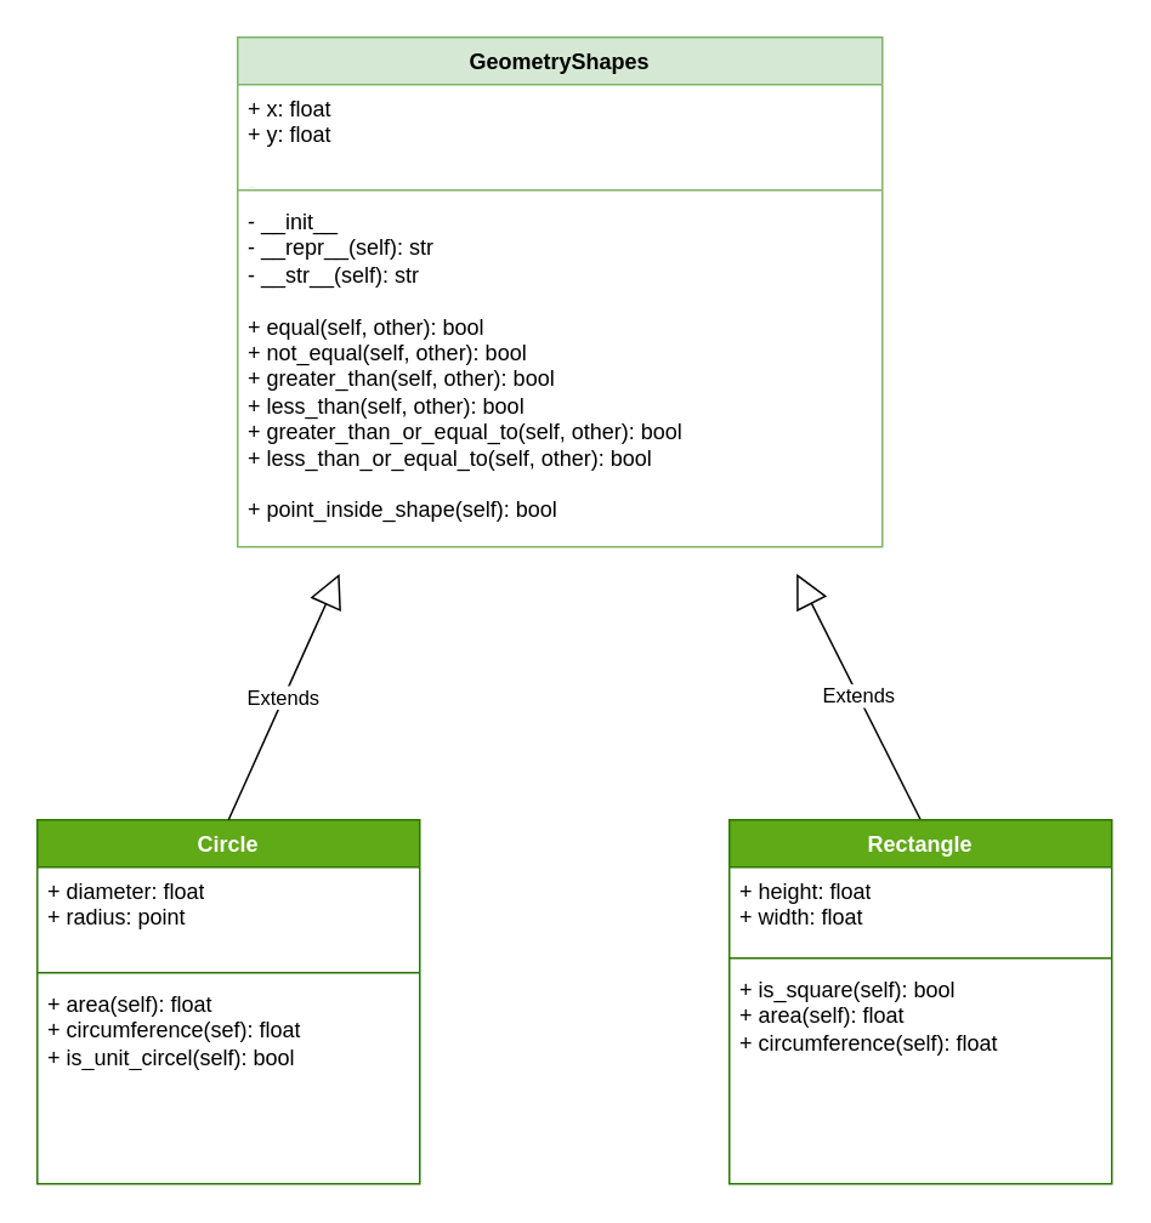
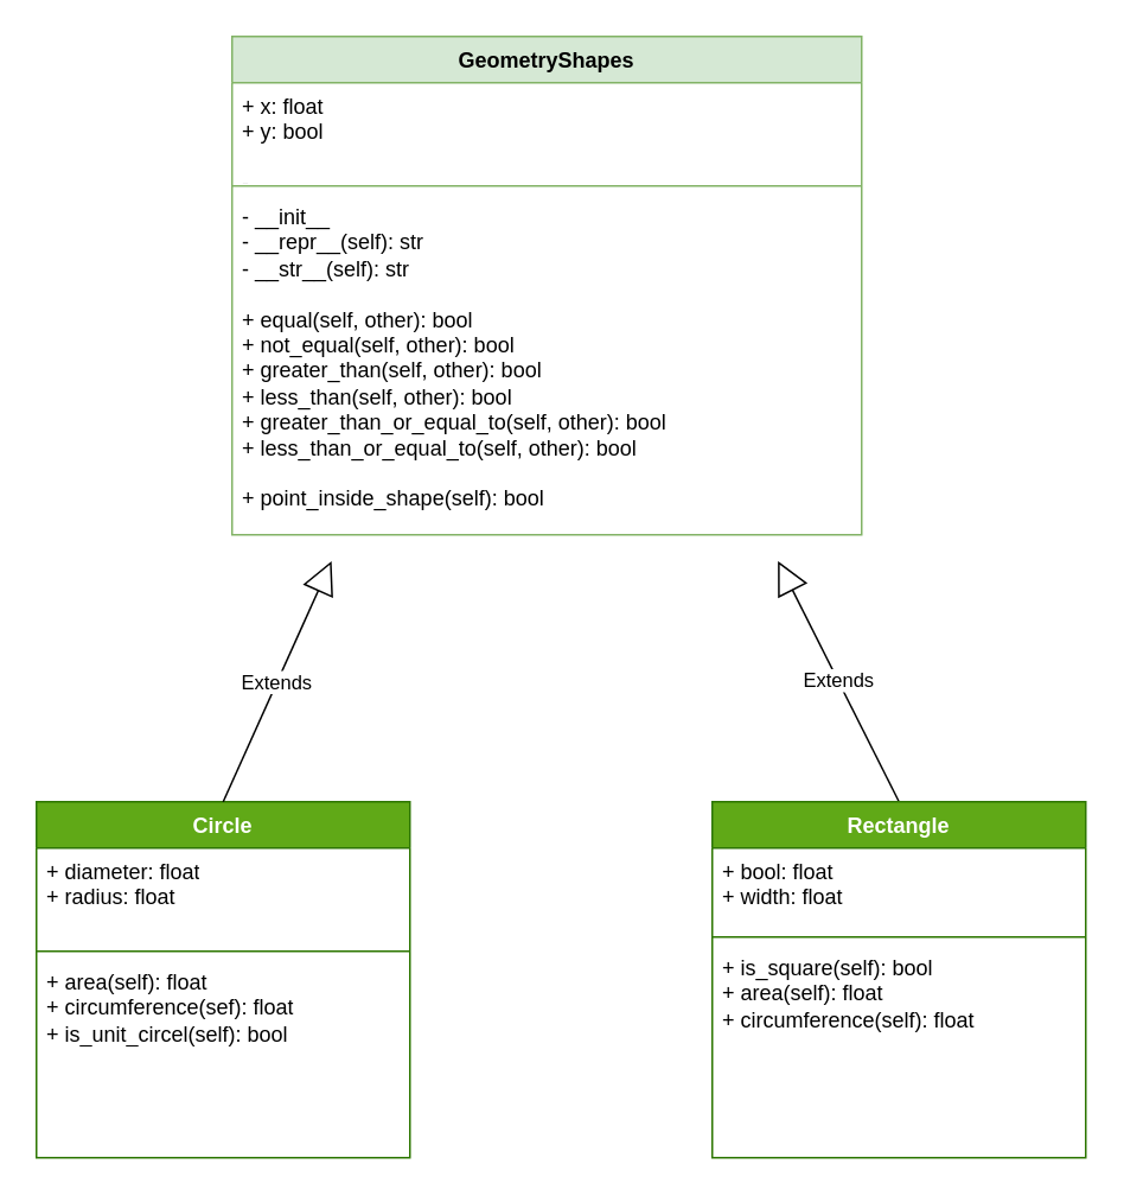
  <mxCell id="0" />
  <mxCell id="1" parent="0" />
  <mxCell id="2" value="GeometryShapes" style="swimlane;fontStyle=1;align=center;verticalAlign=top;childLayout=stackLayout;horizontal=1;startSize=26;horizontalStack=0;resizeParent=1;resizeParentMax=0;resizeLast=0;collapsible=1;marginBottom=0;whiteSpace=wrap;html=1;fillColor=#d5e8d4;strokeColor=#82b366;" parent="1" vertex="1"><mxGeometry x="130" y="20" width="354" height="280" as="geometry" /></mxCell>
- <mxCell id="3" value="+ x: float&lt;br&gt;+ y: float&lt;br&gt;&lt;br&gt;-&amp;nbsp;" style="text;strokeColor=none;fillColor=none;align=left;verticalAlign=top;spacingLeft=4;spacingRight=4;overflow=hidden;rotatable=0;points=[[0,0.5],[1,0.5]];portConstraint=eastwest;whiteSpace=wrap;html=1;" parent="2" vertex="1"><mxGeometry y="26" width="354" height="54" as="geometry" /></mxCell>
+ <mxCell id="3" value="+ x: float&lt;br&gt;+ y: bool&lt;br&gt;&lt;br&gt;-&amp;nbsp;" style="text;strokeColor=none;fillColor=none;align=left;verticalAlign=top;spacingLeft=4;spacingRight=4;overflow=hidden;rotatable=0;points=[[0,0.5],[1,0.5]];portConstraint=eastwest;whiteSpace=wrap;html=1;" parent="2" vertex="1"><mxGeometry y="26" width="354" height="54" as="geometry" /></mxCell>
  <mxCell id="4" value="" style="line;strokeWidth=1;fillColor=none;align=left;verticalAlign=middle;spacingTop=-1;spacingLeft=3;spacingRight=3;rotatable=0;labelPosition=right;points=[];portConstraint=eastwest;strokeColor=inherit;" parent="2" vertex="1"><mxGeometry y="80" width="354" height="8" as="geometry" /></mxCell>
  <mxCell id="5" value="- __init__&lt;br&gt;- __repr__(self): str&lt;br&gt;- __str__(self): str&lt;br&gt;&lt;br&gt;+ equal(self, other): bool&lt;br&gt;+ not_equal(self, other): bool&lt;br&gt;+ greater_than(self, other): bool&lt;br&gt;+ less_than(self, other): bool&lt;br&gt;+ greater_than_or_equal_to(self, other): bool&lt;br&gt;+ less_than_or_equal_to(self, other): bool&lt;br&gt;&lt;br&gt;+ point_inside_shape(self): bool" style="text;strokeColor=none;fillColor=none;align=left;verticalAlign=top;spacingLeft=4;spacingRight=4;overflow=hidden;rotatable=0;points=[[0,0.5],[1,0.5]];portConstraint=eastwest;whiteSpace=wrap;html=1;" parent="2" vertex="1"><mxGeometry y="88" width="354" height="192" as="geometry" /></mxCell>
  <mxCell id="6" value="Circle" style="swimlane;fontStyle=1;align=center;verticalAlign=top;childLayout=stackLayout;horizontal=1;startSize=26;horizontalStack=0;resizeParent=1;resizeParentMax=0;resizeLast=0;collapsible=1;marginBottom=0;whiteSpace=wrap;html=1;fillColor=#60a917;strokeColor=#2D7600;fontColor=#ffffff;" parent="1" vertex="1"><mxGeometry x="20" y="450" width="210" height="200" as="geometry" /></mxCell>
- <mxCell id="7" value="+ diameter: float&lt;br&gt;+ radius: point" style="text;strokeColor=none;fillColor=none;align=left;verticalAlign=top;spacingLeft=4;spacingRight=4;overflow=hidden;rotatable=0;points=[[0,0.5],[1,0.5]];portConstraint=eastwest;whiteSpace=wrap;html=1;" parent="6" vertex="1"><mxGeometry y="26" width="210" height="54" as="geometry" /></mxCell>
+ <mxCell id="7" value="+ diameter: float&lt;br&gt;+ radius: float" style="text;strokeColor=none;fillColor=none;align=left;verticalAlign=top;spacingLeft=4;spacingRight=4;overflow=hidden;rotatable=0;points=[[0,0.5],[1,0.5]];portConstraint=eastwest;whiteSpace=wrap;html=1;" parent="6" vertex="1"><mxGeometry y="26" width="210" height="54" as="geometry" /></mxCell>
  <mxCell id="8" value="" style="line;strokeWidth=1;fillColor=none;align=left;verticalAlign=middle;spacingTop=-1;spacingLeft=3;spacingRight=3;rotatable=0;labelPosition=right;points=[];portConstraint=eastwest;strokeColor=inherit;" parent="6" vertex="1"><mxGeometry y="80" width="210" height="8" as="geometry" /></mxCell>
  <mxCell id="9" value="+ area(self): float&lt;br&gt;+&amp;nbsp;circumference(sef): float&lt;br&gt;+ is_unit_circel(self): bool" style="text;strokeColor=none;fillColor=none;align=left;verticalAlign=top;spacingLeft=4;spacingRight=4;overflow=hidden;rotatable=0;points=[[0,0.5],[1,0.5]];portConstraint=eastwest;whiteSpace=wrap;html=1;" parent="6" vertex="1"><mxGeometry y="88" width="210" height="112" as="geometry" /></mxCell>
  <mxCell id="10" value="Extends" style="endArrow=block;endSize=16;endFill=0;html=1;rounded=0;exitX=0.5;exitY=0;exitDx=0;exitDy=0;entryX=0.158;entryY=1.077;entryDx=0;entryDy=0;entryPerimeter=0;" parent="1" source="6" target="5" edge="1"><mxGeometry width="160" relative="1" as="geometry"><mxPoint x="260" y="340" as="sourcePoint" /><mxPoint x="240" y="270" as="targetPoint" /></mxGeometry></mxCell>
  <mxCell id="11" value="Extends" style="endArrow=block;endSize=16;endFill=0;html=1;rounded=0;exitX=0.5;exitY=0;exitDx=0;exitDy=0;entryX=0.867;entryY=1.077;entryDx=0;entryDy=0;entryPerimeter=0;" parent="1" source="12" target="5" edge="1"><mxGeometry width="160" relative="1" as="geometry"><mxPoint x="480" y="340" as="sourcePoint" /><mxPoint x="360" y="280" as="targetPoint" /><Array as="points" /></mxGeometry></mxCell>
  <mxCell id="12" value="Rectangle" style="swimlane;fontStyle=1;align=center;verticalAlign=top;childLayout=stackLayout;horizontal=1;startSize=26;horizontalStack=0;resizeParent=1;resizeParentMax=0;resizeLast=0;collapsible=1;marginBottom=0;whiteSpace=wrap;html=1;fillColor=#60a917;strokeColor=#2D7600;fontColor=#ffffff;" parent="1" vertex="1"><mxGeometry x="400" y="450" width="210" height="200" as="geometry" /></mxCell>
- <mxCell id="13" value="+ height: float&lt;br&gt;+ width: float" style="text;strokeColor=none;fillColor=none;align=left;verticalAlign=top;spacingLeft=4;spacingRight=4;overflow=hidden;rotatable=0;points=[[0,0.5],[1,0.5]];portConstraint=eastwest;whiteSpace=wrap;html=1;" parent="12" vertex="1"><mxGeometry y="26" width="210" height="46" as="geometry" /></mxCell>
+ <mxCell id="13" value="+ bool: float&lt;br&gt;+ width: float" style="text;strokeColor=none;fillColor=none;align=left;verticalAlign=top;spacingLeft=4;spacingRight=4;overflow=hidden;rotatable=0;points=[[0,0.5],[1,0.5]];portConstraint=eastwest;whiteSpace=wrap;html=1;" parent="12" vertex="1"><mxGeometry y="26" width="210" height="46" as="geometry" /></mxCell>
  <mxCell id="14" value="" style="line;strokeWidth=1;fillColor=none;align=left;verticalAlign=middle;spacingTop=-1;spacingLeft=3;spacingRight=3;rotatable=0;labelPosition=right;points=[];portConstraint=eastwest;strokeColor=inherit;" parent="12" vertex="1"><mxGeometry y="72" width="210" height="8" as="geometry" /></mxCell>
  <mxCell id="15" value="+ is_square(self): bool&lt;br&gt;+ area(self): float&lt;br style=&quot;border-color: var(--border-color);&quot;&gt;+&amp;nbsp;circumference(self): float" style="text;strokeColor=none;fillColor=none;align=left;verticalAlign=top;spacingLeft=4;spacingRight=4;overflow=hidden;rotatable=0;points=[[0,0.5],[1,0.5]];portConstraint=eastwest;whiteSpace=wrap;html=1;" parent="12" vertex="1"><mxGeometry y="80" width="210" height="120" as="geometry" /></mxCell>
